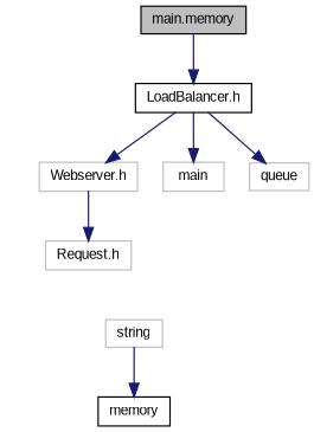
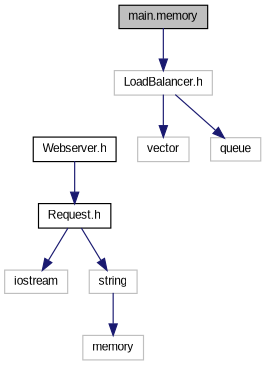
  digraph {
    fontname="Liberation Sans"
    node [color=grey75 fillcolor=white fontname="Liberation Sans" fontsize=10 shape=record style=filled]
    edge [color=midnightblue fontname="Liberation Sans" fontsize=10 labelfontname=Helvetica labelfontsize=10 style=solid]
    n1 [color=black fillcolor=grey75 fontcolor=black height=0.2 label="main.memory" width=0.4]
-   n2 [color=black height=0.2 label="LoadBalancer.h" width=0.4]
-   n3 [height=0.2 label="Webserver.h" width=0.4]
-   n4 [height=0.2 label=main width=0.4]
+   n2 [height=0.2 label="LoadBalancer.h" width=0.4]
+   n3 [color=black height=0.2 label="Webserver.h" width=0.4]
+   n4 [height=0.2 label=vector width=0.4]
    n5 [height=0.2 label=queue width=0.4]
-   n6 [height=0.2 label="Request.h" width=0.4]
+   n6 [color=black height=0.2 label="Request.h" width=0.4]
+   n7 [height=0.2 label=iostream width=0.4]
    n8 [height=0.2 label=string width=0.4]
-   n9 [color=black height=0.2 label=memory width=0.4]
+   n9 [height=0.2 label=memory width=0.4]
    n1 -> n2
-   n2 -> n3
    n2 -> n4
    n2 -> n5
    n3 -> n6
+   n6 -> n7
+   n6 -> n8
    n8 -> n9
  }
